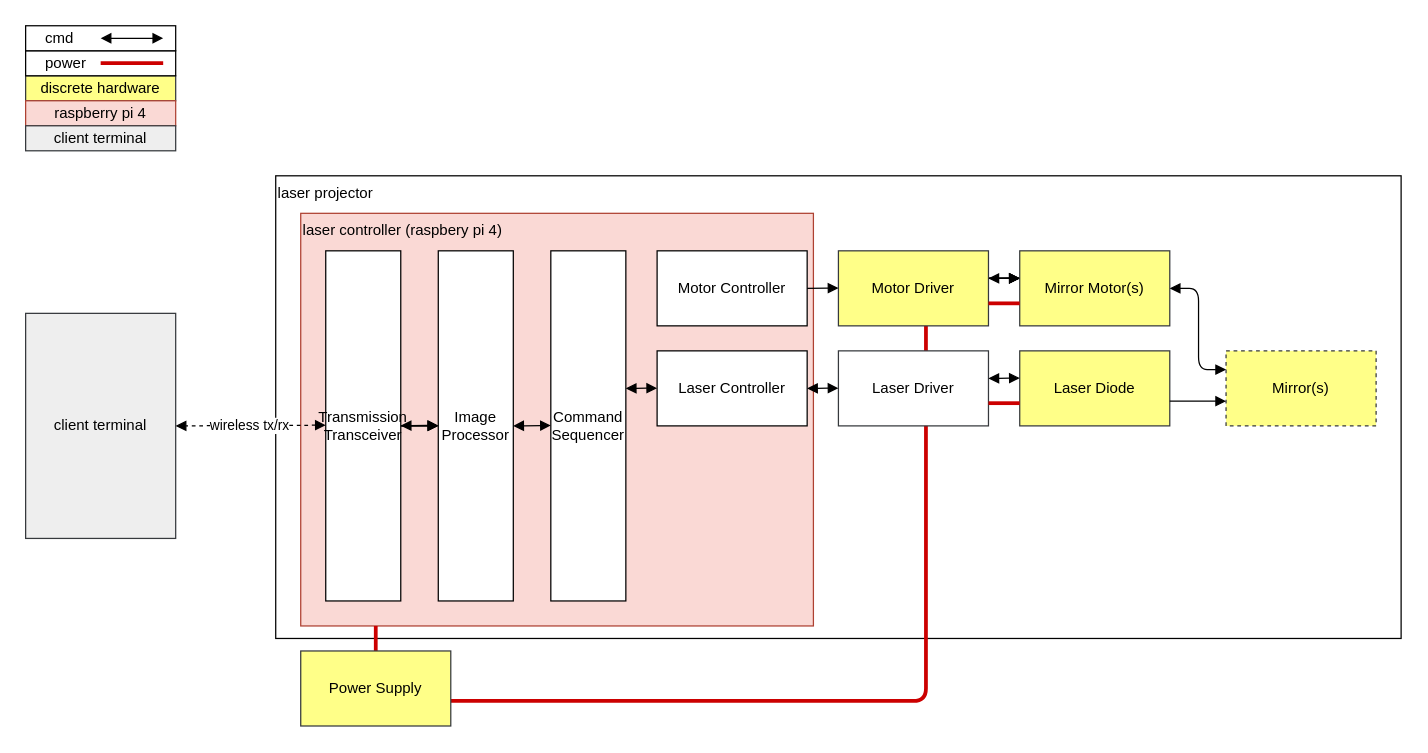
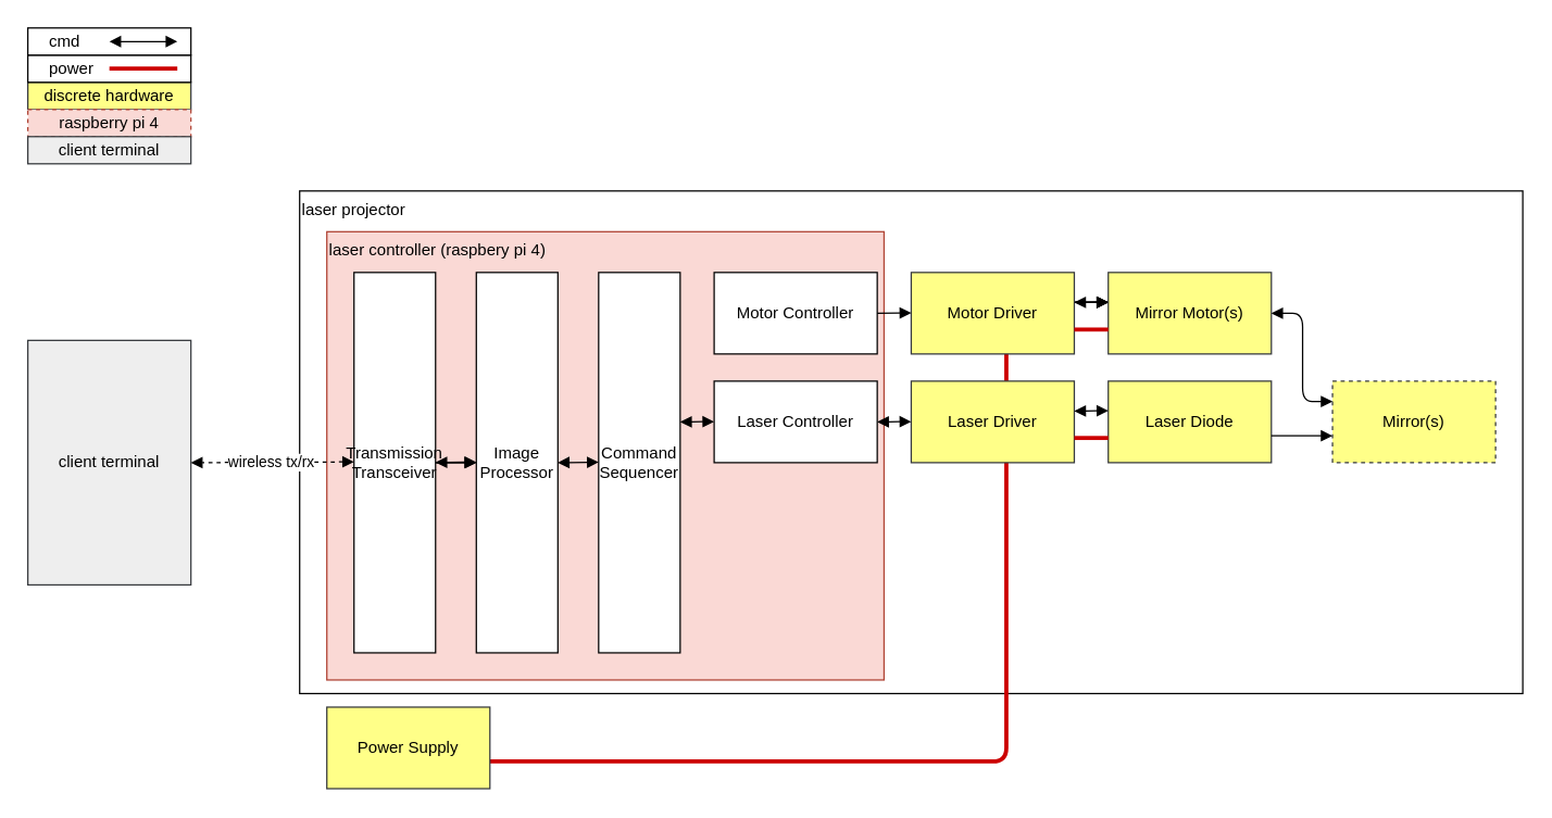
  <mxCell id="0" />
  <mxCell id="1" parent="0" />
  <mxCell id="2" value="laser projector" style="rounded=0;whiteSpace=wrap;html=1;align=left;verticalAlign=top;" parent="1" vertex="1"><mxGeometry x="220" y="140" width="900" height="370" as="geometry" /></mxCell>
  <mxCell id="3" style="edgeStyle=elbowEdgeStyle;html=1;startArrow=none;startFill=0;endArrow=none;endFill=0;strokeColor=#CC0000;strokeWidth=3;" edge="1" parent="1" target="14"><mxGeometry relative="1" as="geometry"><mxPoint x="360" y="560" as="sourcePoint" /><mxPoint x="740" y="350" as="targetPoint" /><Array as="points"><mxPoint x="740" y="460" /></Array></mxGeometry></mxCell>
  <mxCell id="4" value="laser controller (raspbery pi 4)" style="rounded=0;whiteSpace=wrap;html=1;fillColor=#fad9d5;strokeColor=#ae4132;align=left;verticalAlign=top;" vertex="1" parent="1"><mxGeometry x="240" y="170" width="410" height="330" as="geometry" /></mxCell>
  <mxCell id="5" value="Laser Diode" style="rounded=0;whiteSpace=wrap;html=1;fillColor=#ffff88;strokeColor=#36393d;" vertex="1" parent="1"><mxGeometry x="815" y="280" width="120" height="60" as="geometry" /></mxCell>
  <mxCell id="6" value="Mirror(s)" style="rounded=0;whiteSpace=wrap;html=1;fillColor=#ffff88;strokeColor=#36393d;dashed=1;" vertex="1" parent="1"><mxGeometry x="980" y="280" width="120" height="60" as="geometry" /></mxCell>
  <mxCell id="7" value="" style="edgeStyle=none;html=1;startArrow=block;startFill=1;endArrow=none;endFill=0;" edge="1" parent="1"><mxGeometry relative="1" as="geometry"><mxPoint x="815" y="222" as="sourcePoint" /><mxPoint x="790" y="222" as="targetPoint" /></mxGeometry></mxCell>
  <mxCell id="8" value="" style="edgeStyle=none;html=1;startArrow=block;startFill=1;endArrow=none;endFill=0;" edge="1" parent="1"><mxGeometry relative="1" as="geometry"><mxPoint x="815" y="222" as="sourcePoint" /><mxPoint x="790" y="222" as="targetPoint" /></mxGeometry></mxCell>
  <mxCell id="9" value="" style="edgeStyle=none;html=1;startArrow=block;startFill=1;endArrow=none;endFill=0;" edge="1" parent="1"><mxGeometry relative="1" as="geometry"><mxPoint x="815" y="222" as="sourcePoint" /><mxPoint x="790" y="222" as="targetPoint" /></mxGeometry></mxCell>
  <mxCell id="10" value="" style="edgeStyle=elbowEdgeStyle;html=1;startArrow=block;startFill=1;endArrow=none;endFill=0;" edge="1" parent="1"><mxGeometry relative="1" as="geometry"><mxPoint x="815" y="222" as="sourcePoint" /><mxPoint x="790" y="222" as="targetPoint" /></mxGeometry></mxCell>
  <mxCell id="11" value="Mirror Motor(s)" style="rounded=0;whiteSpace=wrap;html=1;fillColor=#ffff88;strokeColor=#36393d;" vertex="1" parent="1"><mxGeometry x="815" y="200" width="120" height="60" as="geometry" /></mxCell>
  <mxCell id="12" value="Motor Controller" style="rounded=0;whiteSpace=wrap;html=1;" vertex="1" parent="1"><mxGeometry x="525" y="200" width="120" height="60" as="geometry" /></mxCell>
- <mxCell id="13" value="Laser Driver" style="rounded=0;whiteSpace=wrap;html=1;fillColor=#ffffff;strokeColor=#36393d;" vertex="1" parent="1"><mxGeometry x="670" y="280" width="120" height="60" as="geometry" /></mxCell>
+ <mxCell id="13" value="Laser Driver" style="rounded=0;whiteSpace=wrap;html=1;fillColor=#ffff88;strokeColor=#36393d;" vertex="1" parent="1"><mxGeometry x="670" y="280" width="120" height="60" as="geometry" /></mxCell>
  <mxCell id="14" value="Motor Driver" style="rounded=0;whiteSpace=wrap;html=1;fillColor=#ffff88;strokeColor=#36393d;" vertex="1" parent="1"><mxGeometry x="670" y="200" width="120" height="60" as="geometry" /></mxCell>
  <mxCell id="15" value="Laser Controller" style="rounded=0;whiteSpace=wrap;html=1;" vertex="1" parent="1"><mxGeometry x="525" y="280" width="120" height="60" as="geometry" /></mxCell>
  <mxCell id="16" value="Command Sequencer" style="rounded=0;whiteSpace=wrap;html=1;flipV=1;flipH=0;direction=south;" vertex="1" parent="1"><mxGeometry x="440" y="200" width="60" height="280" as="geometry" /></mxCell>
  <mxCell id="17" value="" style="edgeStyle=elbowEdgeStyle;html=1;startArrow=block;startFill=1;endArrow=none;endFill=0;" edge="1" parent="1" source="19" target="20"><mxGeometry relative="1" as="geometry" /></mxCell>
  <mxCell id="18" value="" style="edgeStyle=elbowEdgeStyle;html=1;startArrow=block;startFill=1;endArrow=none;endFill=0;" edge="1" parent="1" source="19" target="20"><mxGeometry relative="1" as="geometry" /></mxCell>
  <mxCell id="19" value="Image Processor" style="rounded=0;whiteSpace=wrap;html=1;flipV=1;flipH=0;direction=south;" vertex="1" parent="1"><mxGeometry x="350" y="200" width="60" height="280" as="geometry" /></mxCell>
  <mxCell id="20" value="Transmission Transceiver" style="rounded=0;whiteSpace=wrap;html=1;flipV=1;flipH=0;direction=south;" vertex="1" parent="1"><mxGeometry x="260" y="200" width="60" height="280" as="geometry" /></mxCell>
  <mxCell id="21" style="edgeStyle=none;html=1;exitX=0;exitY=0.5;exitDx=0;exitDy=0;entryX=0.892;entryY=0;entryDx=0;entryDy=0;entryPerimeter=0;startArrow=block;startFill=1;endArrow=none;endFill=0;" edge="1" parent="1"><mxGeometry relative="1" as="geometry"><mxPoint x="670" y="229.8" as="sourcePoint" /><mxPoint x="645" y="230.04" as="targetPoint" /></mxGeometry></mxCell>
  <mxCell id="22" style="edgeStyle=none;html=1;exitX=0;exitY=0.5;exitDx=0;exitDy=0;entryX=0.892;entryY=0;entryDx=0;entryDy=0;entryPerimeter=0;startArrow=block;startFill=1;endArrow=block;endFill=1;" edge="1" parent="1"><mxGeometry relative="1" as="geometry"><mxPoint x="815" y="221.8" as="sourcePoint" /><mxPoint x="790" y="222.04" as="targetPoint" /></mxGeometry></mxCell>
  <mxCell id="23" style="edgeStyle=elbowEdgeStyle;html=1;exitX=0;exitY=0.25;exitDx=0;exitDy=0;entryX=0.892;entryY=0;entryDx=0;entryDy=0;entryPerimeter=0;startArrow=block;startFill=1;endArrow=block;endFill=1;" edge="1" parent="1" source="6"><mxGeometry relative="1" as="geometry"><mxPoint x="960" y="229.8" as="sourcePoint" /><mxPoint x="935" y="230.04" as="targetPoint" /></mxGeometry></mxCell>
  <mxCell id="24" style="edgeStyle=none;html=1;exitX=0;exitY=0.671;exitDx=0;exitDy=0;entryX=0.892;entryY=0;entryDx=0;entryDy=0;entryPerimeter=0;startArrow=block;startFill=1;endArrow=none;endFill=0;exitPerimeter=0;" edge="1" parent="1" source="6"><mxGeometry relative="1" as="geometry"><mxPoint x="960" y="320" as="sourcePoint" /><mxPoint x="935" y="320.24" as="targetPoint" /></mxGeometry></mxCell>
  <mxCell id="25" style="edgeStyle=none;html=1;exitX=0;exitY=0.5;exitDx=0;exitDy=0;entryX=0.892;entryY=0;entryDx=0;entryDy=0;entryPerimeter=0;startArrow=block;startFill=1;endArrow=block;endFill=1;" edge="1" parent="1"><mxGeometry relative="1" as="geometry"><mxPoint x="670" y="309.8" as="sourcePoint" /><mxPoint x="645" y="310.04" as="targetPoint" /></mxGeometry></mxCell>
  <mxCell id="26" style="edgeStyle=none;html=1;exitX=0;exitY=0.5;exitDx=0;exitDy=0;entryX=0.892;entryY=0;entryDx=0;entryDy=0;entryPerimeter=0;startArrow=block;startFill=1;endArrow=block;endFill=1;" edge="1" parent="1"><mxGeometry relative="1" as="geometry"><mxPoint x="525" y="309.8" as="sourcePoint" /><mxPoint x="500" y="310.04" as="targetPoint" /></mxGeometry></mxCell>
  <mxCell id="27" style="edgeStyle=none;html=1;exitX=0;exitY=0.5;exitDx=0;exitDy=0;entryX=0.5;entryY=0;entryDx=0;entryDy=0;startArrow=block;startFill=1;endArrow=block;endFill=1;" edge="1" parent="1" target="19"><mxGeometry relative="1" as="geometry"><mxPoint x="440" y="339.6" as="sourcePoint" /><mxPoint x="415" y="339.84" as="targetPoint" /></mxGeometry></mxCell>
  <mxCell id="28" style="edgeStyle=none;html=1;exitX=0;exitY=0.5;exitDx=0;exitDy=0;startArrow=block;startFill=1;endArrow=block;endFill=1;" edge="1" parent="1" target="20"><mxGeometry relative="1" as="geometry"><mxPoint x="350" y="339.6" as="sourcePoint" /><mxPoint x="325" y="339.84" as="targetPoint" /></mxGeometry></mxCell>
  <mxCell id="29" style="edgeStyle=none;html=1;exitX=0;exitY=0.5;exitDx=0;exitDy=0;entryX=0.892;entryY=0;entryDx=0;entryDy=0;entryPerimeter=0;startArrow=block;startFill=1;endArrow=block;endFill=1;" edge="1" parent="1"><mxGeometry relative="1" as="geometry"><mxPoint x="815" y="301.76" as="sourcePoint" /><mxPoint x="790" y="302" as="targetPoint" /></mxGeometry></mxCell>
  <mxCell id="30" value="discrete hardware" style="rounded=0;whiteSpace=wrap;html=1;fillColor=#ffff88;strokeColor=#36393d;" vertex="1" parent="1"><mxGeometry x="20" y="60" width="120" height="20" as="geometry" /></mxCell>
- <mxCell id="31" style="edgeStyle=elbowEdgeStyle;html=1;exitX=0.5;exitY=0;exitDx=0;exitDy=0;startArrow=none;startFill=0;endArrow=none;endFill=0;strokeColor=#CC0000;strokeWidth=3;" edge="1" parent="1" source="32" target="4"><mxGeometry relative="1" as="geometry" /></mxCell>
  <mxCell id="32" value="Power Supply" style="rounded=0;whiteSpace=wrap;html=1;fillColor=#ffff88;strokeColor=#36393d;" vertex="1" parent="1"><mxGeometry x="240" y="520" width="120" height="60" as="geometry" /></mxCell>
  <mxCell id="33" style="edgeStyle=elbowEdgeStyle;html=1;exitX=1;exitY=0.5;exitDx=0;exitDy=0;startArrow=none;startFill=0;endArrow=none;endFill=0;strokeColor=#CC0000;strokeWidth=3;" edge="1" parent="1"><mxGeometry relative="1" as="geometry"><mxPoint x="790" y="321.83" as="sourcePoint" /><mxPoint x="815" y="321.83" as="targetPoint" /></mxGeometry></mxCell>
  <mxCell id="34" style="edgeStyle=elbowEdgeStyle;html=1;exitX=1;exitY=0.5;exitDx=0;exitDy=0;startArrow=none;startFill=0;endArrow=none;endFill=0;strokeColor=#CC0000;strokeWidth=3;" edge="1" parent="1"><mxGeometry relative="1" as="geometry"><mxPoint x="790" y="242" as="sourcePoint" /><mxPoint x="815" y="242" as="targetPoint" /></mxGeometry></mxCell>
  <mxCell id="35" value="power" style="rounded=0;whiteSpace=wrap;html=1;align=left;spacing=16;" vertex="1" parent="1"><mxGeometry x="20" y="40" width="120" height="20" as="geometry" /></mxCell>
  <mxCell id="36" style="edgeStyle=elbowEdgeStyle;html=1;startArrow=none;startFill=0;endArrow=none;endFill=0;strokeColor=#CC0000;strokeWidth=3;" edge="1" parent="1"><mxGeometry relative="1" as="geometry"><mxPoint x="80" y="49.86" as="sourcePoint" /><mxPoint x="130" y="49.86" as="targetPoint" /><Array as="points"><mxPoint x="80" y="49.86" /></Array></mxGeometry></mxCell>
  <mxCell id="37" value="cmd" style="rounded=0;whiteSpace=wrap;html=1;align=left;spacing=16;" vertex="1" parent="1"><mxGeometry x="20" y="20" width="120" height="20" as="geometry" /></mxCell>
  <mxCell id="38" style="edgeStyle=none;html=1;startArrow=block;startFill=1;endArrow=block;endFill=1;" edge="1" parent="1"><mxGeometry relative="1" as="geometry"><mxPoint x="130" y="30" as="sourcePoint" /><mxPoint x="80" y="30" as="targetPoint" /></mxGeometry></mxCell>
- <mxCell id="39" value="raspberry pi 4" style="rounded=0;whiteSpace=wrap;html=1;fillColor=#fad9d5;strokeColor=#ae4132;" vertex="1" parent="1"><mxGeometry x="20" y="80" width="120" height="20" as="geometry" /></mxCell>
+ <mxCell id="39" value="raspberry pi 4" style="rounded=0;whiteSpace=wrap;html=1;fillColor=#fad9d5;strokeColor=#ae4132;dashed=1;" vertex="1" parent="1"><mxGeometry x="20" y="80" width="120" height="20" as="geometry" /></mxCell>
  <mxCell id="40" value="client terminal" style="rounded=0;whiteSpace=wrap;html=1;fillColor=#eeeeee;strokeColor=#36393d;" vertex="1" parent="1"><mxGeometry x="20" y="100" width="120" height="20" as="geometry" /></mxCell>
  <mxCell id="41" value="client terminal" style="rounded=0;whiteSpace=wrap;html=1;fillColor=#eeeeee;strokeColor=#36393d;" vertex="1" parent="1"><mxGeometry x="20" y="250" width="120" height="180" as="geometry" /></mxCell>
  <mxCell id="42" style="edgeStyle=none;html=1;exitX=0;exitY=0.5;exitDx=0;exitDy=0;startArrow=block;startFill=1;endArrow=block;endFill=1;entryX=1;entryY=0.5;entryDx=0;entryDy=0;dashed=1;" edge="1" parent="1" target="41"><mxGeometry relative="1" as="geometry"><mxPoint x="260" y="339.43" as="sourcePoint" /><mxPoint x="230" y="339.63" as="targetPoint" /></mxGeometry></mxCell>
  <mxCell id="43" value="wireless tx/rx" style="edgeLabel;html=1;align=center;verticalAlign=middle;resizable=0;points=[];" vertex="1" connectable="0" parent="42"><mxGeometry x="0.392" y="-3" relative="1" as="geometry"><mxPoint x="23" y="3" as="offset" /></mxGeometry></mxCell>
